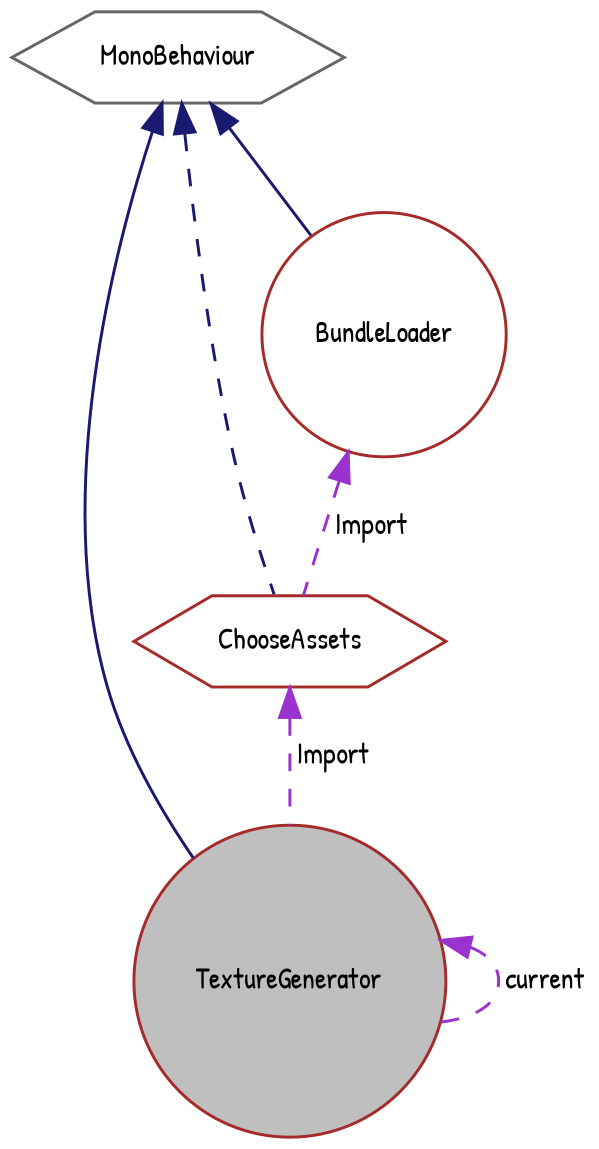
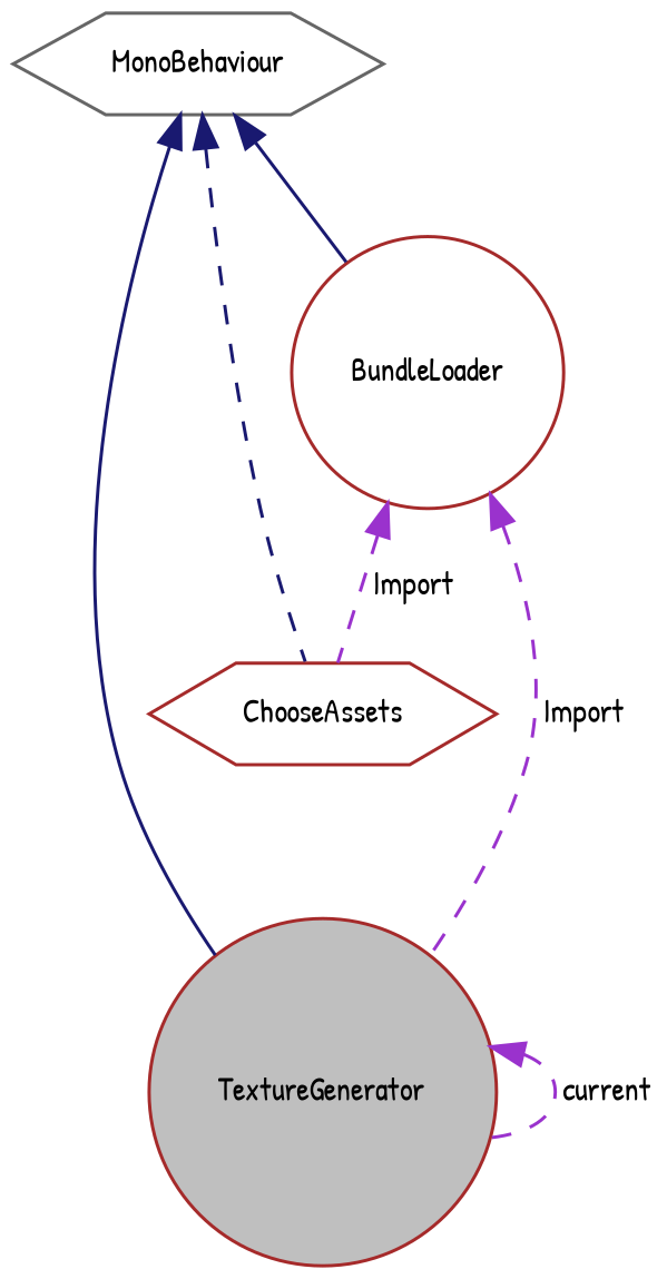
  digraph {
    fontname="Patrick Hand"
    node [color=brown fillcolor=white fontname="Patrick Hand" fontsize=10 shape=circle style=filled]
    edge [color=darkorchid3 dir=back fontname="Patrick Hand" fontsize=10 labelfontname=Helvetica labelfontsize=10 style=dashed]
    n1 [fillcolor=grey75 fontcolor=black height=0.2 label=TextureGenerator width=0.4]
    n2 [color=gray40 height=0.2 label=MonoBehaviour shape=hexagon width=0.4]
    n3 [height=0.2 label=ChooseAssets shape=hexagon width=0.4]
    n4 [height=0.2 label=BundleLoader width=0.4]
    n1 -> n1 [label=" current"]
    n2 -> n1 [color=midnightblue style=solid]
    n2 -> n3 [color=midnightblue]
    n2 -> n4 [color=midnightblue style=solid]
-   n3 -> n1 [label=" Import"]
+   n4 -> n1 [label=" Import"]
    n4 -> n3 [label=" Import"]
  }
